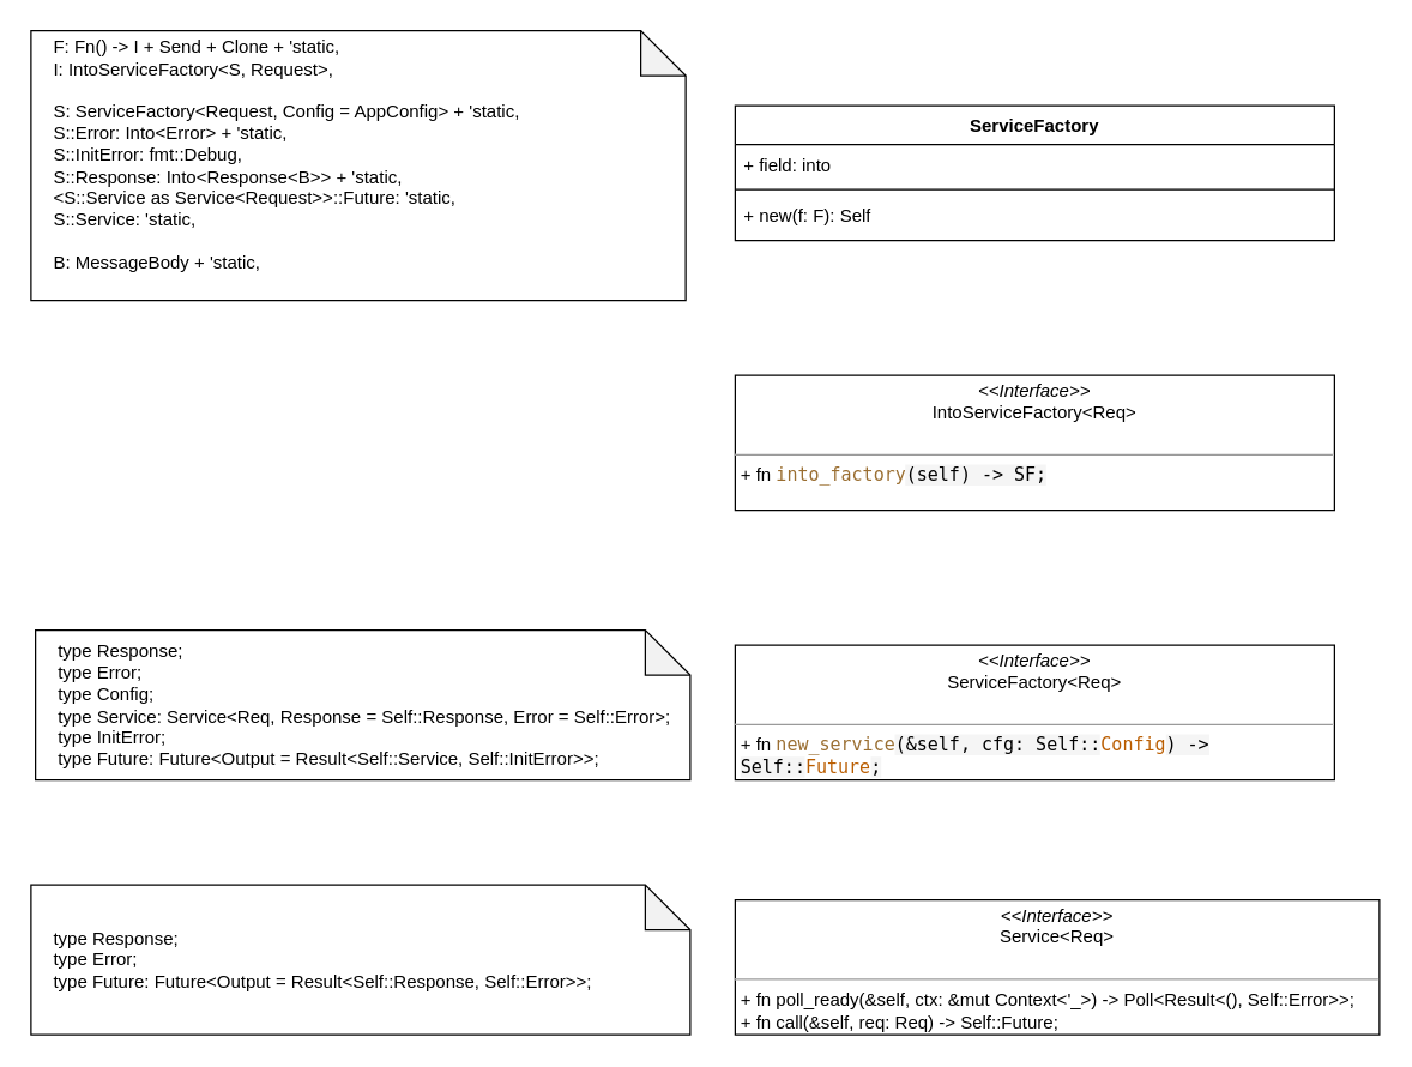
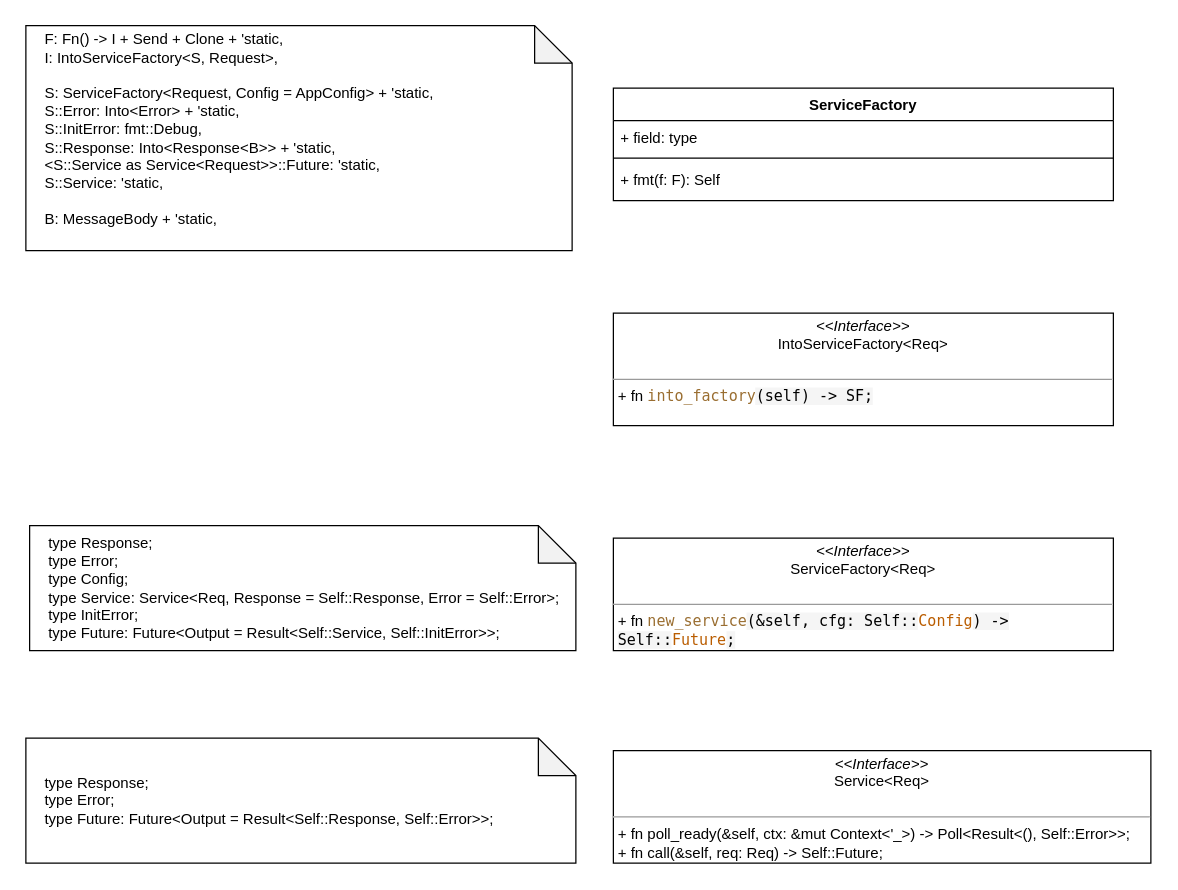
  <mxCell id="0" />
  <mxCell id="1" parent="0" />
  <mxCell id="2" value="ServiceFactory" style="swimlane;fontStyle=1;align=center;verticalAlign=top;childLayout=stackLayout;horizontal=1;startSize=26;horizontalStack=0;resizeParent=1;resizeParentMax=0;resizeLast=0;collapsible=1;marginBottom=0;whiteSpace=wrap;html=1;" vertex="1" parent="1"><mxGeometry x="490" y="70" width="400" height="90" as="geometry" /></mxCell>
- <mxCell id="3" value="+ field: into" style="text;strokeColor=none;fillColor=none;align=left;verticalAlign=top;spacingLeft=4;spacingRight=4;overflow=hidden;rotatable=0;points=[[0,0.5],[1,0.5]];portConstraint=eastwest;whiteSpace=wrap;html=1;" vertex="1" parent="2"><mxGeometry y="26" width="400" height="26" as="geometry" /></mxCell>
+ <mxCell id="3" value="+ field: type" style="text;strokeColor=none;fillColor=none;align=left;verticalAlign=top;spacingLeft=4;spacingRight=4;overflow=hidden;rotatable=0;points=[[0,0.5],[1,0.5]];portConstraint=eastwest;whiteSpace=wrap;html=1;" vertex="1" parent="2"><mxGeometry y="26" width="400" height="26" as="geometry" /></mxCell>
  <mxCell id="4" value="" style="line;strokeWidth=1;fillColor=none;align=left;verticalAlign=middle;spacingTop=-1;spacingLeft=3;spacingRight=3;rotatable=0;labelPosition=right;points=[];portConstraint=eastwest;strokeColor=inherit;" vertex="1" parent="2"><mxGeometry y="52" width="400" height="8" as="geometry" /></mxCell>
- <mxCell id="5" value="+ new(f: F): Self" style="text;strokeColor=none;fillColor=none;align=left;verticalAlign=top;spacingLeft=4;spacingRight=4;overflow=hidden;rotatable=0;points=[[0,0.5],[1,0.5]];portConstraint=eastwest;whiteSpace=wrap;html=1;" vertex="1" parent="2"><mxGeometry y="60" width="400" height="30" as="geometry" /></mxCell>
+ <mxCell id="5" value="+ fmt(f: F): Self" style="text;strokeColor=none;fillColor=none;align=left;verticalAlign=top;spacingLeft=4;spacingRight=4;overflow=hidden;rotatable=0;points=[[0,0.5],[1,0.5]];portConstraint=eastwest;whiteSpace=wrap;html=1;" vertex="1" parent="2"><mxGeometry y="60" width="400" height="30" as="geometry" /></mxCell>
  <mxCell id="6" value="&lt;div&gt;&amp;nbsp; &amp;nbsp; F: Fn() -&amp;gt; I + Send + Clone + 'static,&lt;/div&gt;&lt;div&gt;&amp;nbsp; &amp;nbsp; I: IntoServiceFactory&amp;lt;S, Request&amp;gt;,&lt;/div&gt;&lt;div&gt;&lt;br&gt;&lt;/div&gt;&lt;div&gt;&amp;nbsp; &amp;nbsp; S: ServiceFactory&amp;lt;Request, Config = AppConfig&amp;gt; + 'static,&lt;/div&gt;&lt;div&gt;&amp;nbsp; &amp;nbsp; S::Error: Into&amp;lt;Error&amp;gt; + 'static,&lt;/div&gt;&lt;div&gt;&amp;nbsp; &amp;nbsp; S::InitError: fmt::Debug,&lt;/div&gt;&lt;div&gt;&amp;nbsp; &amp;nbsp; S::Response: Into&amp;lt;Response&amp;lt;B&amp;gt;&amp;gt; + 'static,&lt;/div&gt;&lt;div&gt;&amp;nbsp; &amp;nbsp; &amp;lt;S::Service as Service&amp;lt;Request&amp;gt;&amp;gt;::Future: 'static,&lt;/div&gt;&lt;div&gt;&amp;nbsp; &amp;nbsp; S::Service: 'static,&lt;/div&gt;&lt;div&gt;&lt;br&gt;&lt;/div&gt;&lt;div&gt;&amp;nbsp; &amp;nbsp; B: MessageBody + 'static,&lt;/div&gt;&lt;div&gt;&lt;br&gt;&lt;/div&gt;" style="shape=note;whiteSpace=wrap;html=1;backgroundOutline=1;darkOpacity=0.05;align=left;" vertex="1" parent="1"><mxGeometry x="20" y="20" width="437" height="180" as="geometry" /></mxCell>
  <mxCell id="7" value="&lt;p style=&quot;margin:0px;margin-top:4px;text-align:center;&quot;&gt;&lt;i&gt;&amp;lt;&amp;lt;Interface&amp;gt;&amp;gt;&lt;/i&gt;&lt;br&gt;ServiceFactory&amp;lt;Req&amp;gt;&lt;br&gt;&lt;/p&gt;&lt;p style=&quot;margin:0px;margin-left:4px;&quot;&gt;&lt;br&gt;&lt;/p&gt;&lt;hr size=&quot;1&quot;&gt;&lt;p style=&quot;margin:0px;margin-left:4px;&quot;&gt;+ fn &lt;a style=&quot;font-family: &amp;quot;Source Code Pro&amp;quot;, monospace; font-size: 1em; background: transparent; box-sizing: border-box; text-decoration-line: none; color: rgb(154, 110, 49);&quot; class=&quot;fnname&quot; href=&quot;https://docs.rs/actix-service/latest/actix_service/trait.ServiceFactory.html#tymethod.new_service&quot;&gt;new_service&lt;/a&gt;&lt;span style=&quot;font-family: &amp;quot;Source Code Pro&amp;quot;, monospace; font-size: 1em; background-color: rgb(245, 245, 245);&quot;&gt;(&amp;amp;self, cfg: Self::&lt;/span&gt;&lt;a style=&quot;font-family: &amp;quot;Source Code Pro&amp;quot;, monospace; font-size: 1em; background: transparent; box-sizing: border-box; text-decoration-line: none; color: rgb(186, 93, 0);&quot; title=&quot;type actix_service::ServiceFactory::Config&quot; href=&quot;https://docs.rs/actix-service/latest/actix_service/trait.ServiceFactory.html#associatedtype.Config&quot; class=&quot;type&quot;&gt;Config&lt;/a&gt;&lt;span style=&quot;font-family: &amp;quot;Source Code Pro&amp;quot;, monospace; font-size: 1em; background-color: rgb(245, 245, 245);&quot;&gt;) -&amp;gt; Self::&lt;/span&gt;&lt;a style=&quot;font-family: &amp;quot;Source Code Pro&amp;quot;, monospace; font-size: 1em; background: transparent; box-sizing: border-box; text-decoration-line: none; color: rgb(186, 93, 0);&quot; title=&quot;type actix_service::ServiceFactory::Future&quot; href=&quot;https://docs.rs/actix-service/latest/actix_service/trait.ServiceFactory.html#associatedtype.Future&quot; class=&quot;type&quot;&gt;Future&lt;/a&gt;&lt;span style=&quot;font-family: &amp;quot;Source Code Pro&amp;quot;, monospace; font-size: 1em; background-color: rgb(245, 245, 245);&quot;&gt;;&lt;/span&gt;&lt;/p&gt;" style="verticalAlign=top;align=left;overflow=fill;fontSize=12;fontFamily=Helvetica;html=1;whiteSpace=wrap;" vertex="1" parent="1"><mxGeometry x="490" y="430" width="400" height="90" as="geometry" /></mxCell>
  <mxCell id="8" value="&lt;div&gt;&lt;div&gt;&amp;nbsp; &amp;nbsp; type Response;&lt;/div&gt;&lt;div&gt;&amp;nbsp; &amp;nbsp; type Error;&lt;/div&gt;&lt;div&gt;&amp;nbsp; &amp;nbsp; type Config;&lt;/div&gt;&lt;div&gt;&amp;nbsp; &amp;nbsp; type Service: Service&amp;lt;Req, Response = Self::Response, Error = Self::Error&amp;gt;;&lt;/div&gt;&lt;div&gt;&amp;nbsp; &amp;nbsp; type InitError;&lt;/div&gt;&lt;div&gt;&amp;nbsp; &amp;nbsp; type Future: Future&amp;lt;Output = Result&amp;lt;Self::Service, Self::InitError&amp;gt;&amp;gt;;&lt;/div&gt;&lt;/div&gt;" style="shape=note;whiteSpace=wrap;html=1;backgroundOutline=1;darkOpacity=0.05;align=left;" vertex="1" parent="1"><mxGeometry x="23" y="420" width="437" height="100" as="geometry" /></mxCell>
  <mxCell id="9" value="&lt;p style=&quot;margin:0px;margin-top:4px;text-align:center;&quot;&gt;&lt;i&gt;&amp;lt;&amp;lt;Interface&amp;gt;&amp;gt;&lt;/i&gt;&lt;br&gt;IntoServiceFactory&amp;lt;Req&amp;gt;&lt;br&gt;&lt;/p&gt;&lt;p style=&quot;margin:0px;margin-left:4px;&quot;&gt;&lt;br&gt;&lt;/p&gt;&lt;hr size=&quot;1&quot;&gt;&lt;p style=&quot;margin:0px;margin-left:4px;&quot;&gt;+&amp;nbsp;fn &lt;a style=&quot;font-family: &amp;quot;Source Code Pro&amp;quot;, monospace; font-size: 1em; background: transparent; box-sizing: border-box; text-decoration-line: none; color: rgb(154, 110, 49);&quot; class=&quot;fnname&quot; href=&quot;https://docs.rs/actix-service/2.0.2/actix_service/trait.IntoServiceFactory.html#tymethod.into_factory&quot;&gt;into_factory&lt;/a&gt;&lt;span style=&quot;font-family: &amp;quot;Source Code Pro&amp;quot;, monospace; font-size: 1em; background-color: rgb(245, 245, 245);&quot;&gt;(self) -&amp;gt; SF;&lt;/span&gt;&lt;/p&gt;" style="verticalAlign=top;align=left;overflow=fill;fontSize=12;fontFamily=Helvetica;html=1;whiteSpace=wrap;" vertex="1" parent="1"><mxGeometry x="490" y="250" width="400" height="90" as="geometry" /></mxCell>
  <mxCell id="10" value="&lt;p style=&quot;margin:0px;margin-top:4px;text-align:center;&quot;&gt;&lt;i&gt;&amp;lt;&amp;lt;Interface&amp;gt;&amp;gt;&lt;/i&gt;&lt;br&gt;Service&amp;lt;Req&amp;gt;&lt;br&gt;&lt;/p&gt;&lt;p style=&quot;margin:0px;margin-left:4px;&quot;&gt;&lt;br&gt;&lt;/p&gt;&lt;hr size=&quot;1&quot;&gt;&lt;p style=&quot;margin:0px;margin-left:4px;&quot;&gt;+&amp;nbsp;fn poll_ready(&amp;amp;self, ctx: &amp;amp;mut Context&amp;lt;'_&amp;gt;) -&amp;gt; Poll&amp;lt;Result&amp;lt;(), Self::Error&amp;gt;&amp;gt;;&lt;/p&gt;&lt;p style=&quot;margin:0px;margin-left:4px;&quot;&gt;+ fn call(&amp;amp;self, req: Req) -&amp;gt; Self::Future;&lt;/p&gt;" style="verticalAlign=top;align=left;overflow=fill;fontSize=12;fontFamily=Helvetica;html=1;whiteSpace=wrap;" vertex="1" parent="1"><mxGeometry x="490" y="600" width="430" height="90" as="geometry" /></mxCell>
  <mxCell id="11" value="&lt;div&gt;&amp;nbsp; &amp;nbsp; type Response;&lt;/div&gt;&lt;div&gt;&amp;nbsp; &amp;nbsp; type Error;&lt;/div&gt;&lt;div&gt;&amp;nbsp; &amp;nbsp; type Future: Future&amp;lt;Output = Result&amp;lt;Self::Response, Self::Error&amp;gt;&amp;gt;;&lt;/div&gt;" style="shape=note;whiteSpace=wrap;html=1;backgroundOutline=1;darkOpacity=0.05;align=left;" vertex="1" parent="1"><mxGeometry x="20" y="590" width="440" height="100" as="geometry" /></mxCell>
